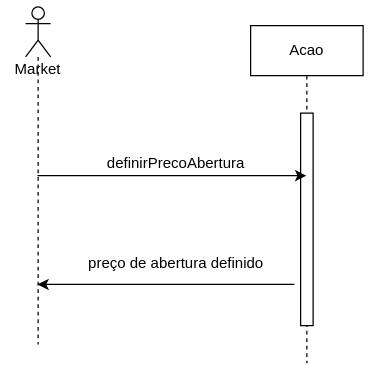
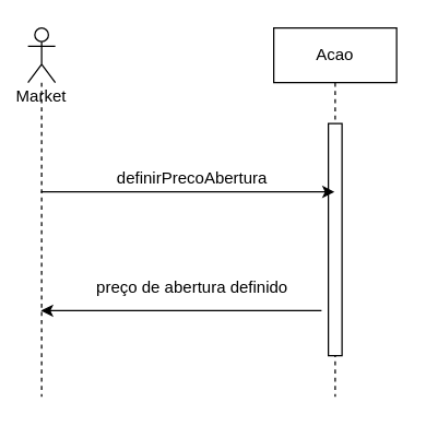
  <mxCell id="0" />
  <mxCell id="1" parent="0" />
- <mxCell id="2" value="Market" style="shape=umlLifeline;participant=umlActor;perimeter=lifelinePerimeter;whiteSpace=wrap;html=1;container=1;collapsible=0;recursiveResize=0;verticalAlign=top;spacingTop=36;outlineConnect=0;" vertex="1" parent="1"><mxGeometry x="20" y="5" width="20" height="270" as="geometry" /></mxCell>
+ <mxCell id="2" value="Market" style="shape=umlLifeline;participant=umlActor;perimeter=lifelinePerimeter;whiteSpace=wrap;html=1;container=1;collapsible=0;recursiveResize=0;verticalAlign=top;spacingTop=36;outlineConnect=0;" vertex="1" parent="1"><mxGeometry x="20" y="20" width="20" height="270" as="geometry" /></mxCell>
  <mxCell id="3" value="Acao" style="shape=umlLifeline;perimeter=lifelinePerimeter;whiteSpace=wrap;html=1;container=1;collapsible=0;recursiveResize=0;outlineConnect=0;" vertex="1" parent="1"><mxGeometry x="200" y="20" width="90" height="270" as="geometry" /></mxCell>
  <mxCell id="4" value="" style="html=1;points=[];perimeter=orthogonalPerimeter;" vertex="1" parent="3"><mxGeometry x="40" y="70" width="10" height="170" as="geometry" /></mxCell>
  <mxCell id="5" value="" style="endArrow=classic;html=1;rounded=0;" edge="1" parent="1" source="2" target="3"><mxGeometry width="50" height="50" relative="1" as="geometry"><mxPoint x="510" y="210" as="sourcePoint" /><mxPoint x="180" y="130" as="targetPoint" /><Array as="points"><mxPoint x="220" y="140" /></Array></mxGeometry></mxCell>
  <mxCell id="6" value="definirPrecoAbertura" style="text;html=1;align=center;verticalAlign=middle;resizable=0;points=[];autosize=1;strokeColor=none;fillColor=none;" vertex="1" parent="1"><mxGeometry x="75" y="120" width="130" height="20" as="geometry" /></mxCell>
  <mxCell id="7" value="" style="endArrow=classic;html=1;rounded=0;exitX=-0.5;exitY=0.806;exitDx=0;exitDy=0;exitPerimeter=0;" edge="1" parent="1" source="4" target="2"><mxGeometry width="50" height="50" relative="1" as="geometry"><mxPoint x="240" y="170" as="sourcePoint" /><mxPoint x="560" y="160" as="targetPoint" /></mxGeometry></mxCell>
  <mxCell id="8" value="preço de abertura definido" style="text;html=1;align=center;verticalAlign=middle;resizable=0;points=[];autosize=1;strokeColor=none;fillColor=none;" vertex="1" parent="1"><mxGeometry x="60" y="200" width="160" height="20" as="geometry" /></mxCell>
